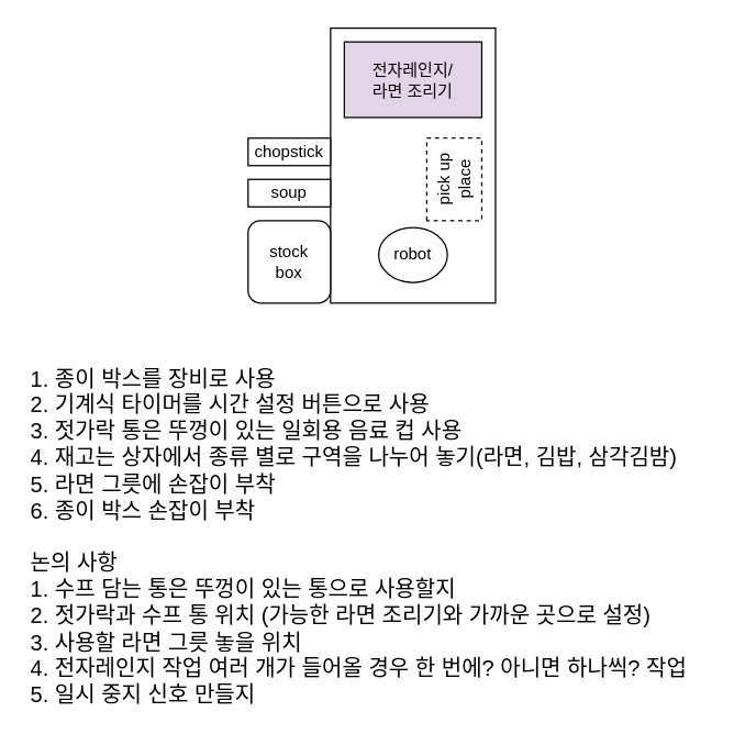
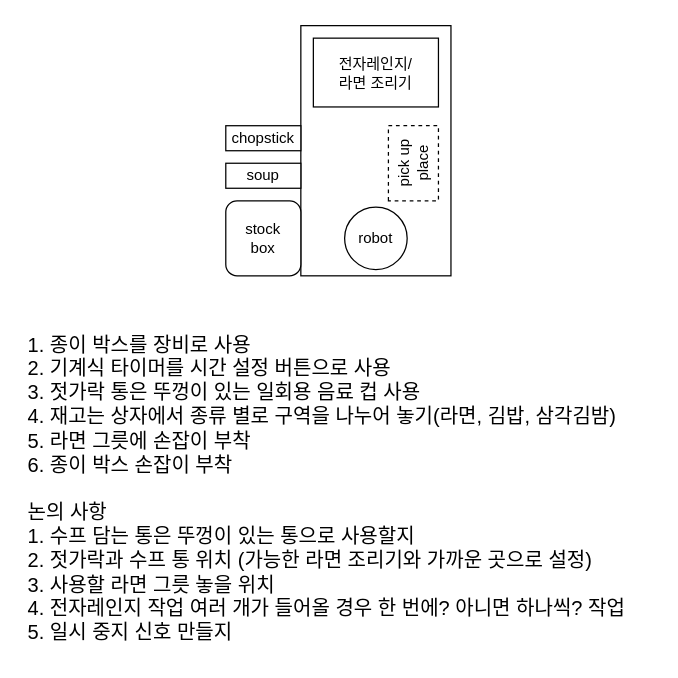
  <mxCell id="0" />
  <mxCell id="1" parent="0" />
  <mxCell id="2" value="" style="rounded=0;whiteSpace=wrap;html=1;" parent="1" vertex="1"><mxGeometry x="240" y="20" width="120" height="200" as="geometry" /></mxCell>
  <mxCell id="3" value="stock&lt;br&gt;box" style="whiteSpace=wrap;html=1;aspect=fixed;rounded=1;" parent="1" vertex="1"><mxGeometry x="180" y="160" width="60" height="60" as="geometry" /></mxCell>
- <mxCell id="4" value="&lt;font style=&quot;vertical-align: inherit;&quot;&gt;&lt;font style=&quot;vertical-align: inherit;&quot;&gt;&lt;font style=&quot;vertical-align: inherit;&quot;&gt;&lt;font style=&quot;vertical-align: inherit;&quot;&gt;&lt;font style=&quot;vertical-align: inherit;&quot;&gt;&lt;font style=&quot;vertical-align: inherit;&quot;&gt;전자레인지/&lt;/font&gt;&lt;/font&gt;&lt;/font&gt;&lt;/font&gt;&lt;/font&gt;&lt;/font&gt;&lt;div&gt;&lt;font style=&quot;vertical-align: inherit;&quot;&gt;&lt;font style=&quot;vertical-align: inherit;&quot;&gt;&lt;font style=&quot;vertical-align: inherit;&quot;&gt;&lt;font style=&quot;vertical-align: inherit;&quot;&gt;&lt;font style=&quot;vertical-align: inherit;&quot;&gt;&lt;font style=&quot;vertical-align: inherit;&quot;&gt;&lt;font style=&quot;vertical-align: inherit;&quot;&gt;&lt;font style=&quot;vertical-align: inherit;&quot;&gt;라면 조리기&lt;/font&gt;&lt;/font&gt;&lt;/font&gt;&lt;/font&gt;&lt;/font&gt;&lt;/font&gt;&lt;/font&gt;&lt;/font&gt;&lt;/div&gt;" style="rounded=0;whiteSpace=wrap;html=1;fillColor=#e1d5e7;" parent="1" vertex="1"><mxGeometry x="250" y="30" width="100" height="55" as="geometry" /></mxCell>
- <mxCell id="5" value="&lt;font style=&quot;vertical-align: inherit;&quot;&gt;&lt;font style=&quot;vertical-align: inherit;&quot;&gt;robot&lt;/font&gt;&lt;/font&gt;" style="ellipse;whiteSpace=wrap;html=1;aspect=fixed;" parent="1" vertex="1"><mxGeometry x="275" y="165" width="50" height="40" as="geometry" /></mxCell>
+ <mxCell id="4" value="&lt;font style=&quot;vertical-align: inherit;&quot;&gt;&lt;font style=&quot;vertical-align: inherit;&quot;&gt;&lt;font style=&quot;vertical-align: inherit;&quot;&gt;&lt;font style=&quot;vertical-align: inherit;&quot;&gt;&lt;font style=&quot;vertical-align: inherit;&quot;&gt;&lt;font style=&quot;vertical-align: inherit;&quot;&gt;전자레인지/&lt;/font&gt;&lt;/font&gt;&lt;/font&gt;&lt;/font&gt;&lt;/font&gt;&lt;/font&gt;&lt;div&gt;&lt;font style=&quot;vertical-align: inherit;&quot;&gt;&lt;font style=&quot;vertical-align: inherit;&quot;&gt;&lt;font style=&quot;vertical-align: inherit;&quot;&gt;&lt;font style=&quot;vertical-align: inherit;&quot;&gt;&lt;font style=&quot;vertical-align: inherit;&quot;&gt;&lt;font style=&quot;vertical-align: inherit;&quot;&gt;&lt;font style=&quot;vertical-align: inherit;&quot;&gt;&lt;font style=&quot;vertical-align: inherit;&quot;&gt;라면 조리기&lt;/font&gt;&lt;/font&gt;&lt;/font&gt;&lt;/font&gt;&lt;/font&gt;&lt;/font&gt;&lt;/font&gt;&lt;/font&gt;&lt;/div&gt;" style="rounded=0;whiteSpace=wrap;html=1;" parent="1" vertex="1"><mxGeometry x="250" y="30" width="100" height="55" as="geometry" /></mxCell>
+ <mxCell id="5" value="&lt;font style=&quot;vertical-align: inherit;&quot;&gt;&lt;font style=&quot;vertical-align: inherit;&quot;&gt;robot&lt;/font&gt;&lt;/font&gt;" style="ellipse;whiteSpace=wrap;html=1;aspect=fixed;" parent="1" vertex="1"><mxGeometry x="275" y="165" width="50" height="50" as="geometry" /></mxCell>
  <mxCell id="6" value="chopstick" style="rounded=0;whiteSpace=wrap;html=1;" parent="1" vertex="1"><mxGeometry x="180" y="100" width="60" height="20" as="geometry" /></mxCell>
  <mxCell id="7" value="soup" style="rounded=0;whiteSpace=wrap;html=1;" parent="1" vertex="1"><mxGeometry x="180" y="130" width="60" height="20" as="geometry" /></mxCell>
  <mxCell id="8" value="1. 종이 박스를 장비로 사용&lt;div&gt;2. 기계식 타이머를 시간 설정 버튼으로 사용&lt;/div&gt;&lt;div&gt;3.&amp;nbsp;&lt;span style=&quot;background-color: transparent; color: light-dark(rgb(0, 0, 0), rgb(255, 255, 255));&quot;&gt;젓가락 통은 뚜껑이 있는 일회용 음료 컵 사용&lt;/span&gt;&lt;/div&gt;&lt;div&gt;4. 재고는&amp;nbsp;&lt;span style=&quot;background-color: transparent; color: light-dark(rgb(0, 0, 0), rgb(255, 255, 255));&quot;&gt;상자에서&lt;/span&gt;&lt;span style=&quot;background-color: transparent; color: light-dark(rgb(0, 0, 0), rgb(255, 255, 255));&quot;&gt;&amp;nbsp;종류 별로 구역을 나누어 놓기(라면, 김밥, 삼각김밤)&lt;/span&gt;&lt;/div&gt;&lt;div&gt;&lt;span style=&quot;background-color: transparent; color: light-dark(rgb(0, 0, 0), rgb(255, 255, 255));&quot;&gt;5. 라면 그릇에 손잡이 부착&lt;/span&gt;&lt;/div&gt;&lt;div&gt;&lt;span style=&quot;background-color: transparent; color: light-dark(rgb(0, 0, 0), rgb(255, 255, 255));&quot;&gt;6. 종이 박스 손잡이 부착&lt;/span&gt;&lt;/div&gt;&lt;div&gt;&lt;span style=&quot;background-color: transparent; color: light-dark(rgb(0, 0, 0), rgb(255, 255, 255));&quot;&gt;&lt;br&gt;&lt;/span&gt;&lt;/div&gt;&lt;div&gt;논의 사항&lt;/div&gt;&lt;div&gt;1.&amp;nbsp;&lt;span style=&quot;background-color: transparent; color: light-dark(rgb(0, 0, 0), rgb(255, 255, 255));&quot;&gt;수프 담는 통은 뚜껑이 있는 통으로 사용할지&lt;/span&gt;&lt;/div&gt;&lt;div&gt;&lt;span style=&quot;background-color: transparent; color: light-dark(rgb(0, 0, 0), rgb(255, 255, 255));&quot;&gt;2.&amp;nbsp;&lt;/span&gt;&lt;span style=&quot;background-color: transparent; color: light-dark(rgb(0, 0, 0), rgb(255, 255, 255));&quot;&gt;젓가락과 수프 통 위치 (가능한 라면 조리기와 가까운 곳으로 설정)&lt;/span&gt;&lt;/div&gt;&lt;div&gt;&lt;span style=&quot;background-color: transparent; color: light-dark(rgb(0, 0, 0), rgb(255, 255, 255));&quot;&gt;3. 사용할&amp;nbsp;&lt;/span&gt;&lt;span style=&quot;background-color: transparent; color: light-dark(rgb(0, 0, 0), rgb(255, 255, 255));&quot;&gt;라면 그릇 놓을 위치&lt;/span&gt;&lt;/div&gt;&lt;div&gt;&lt;span style=&quot;background-color: transparent; color: light-dark(rgb(0, 0, 0), rgb(255, 255, 255));&quot;&gt;4.&amp;nbsp;&lt;/span&gt;&lt;span style=&quot;background-color: transparent; color: light-dark(rgb(0, 0, 0), rgb(255, 255, 255));&quot;&gt;전자레인지 작업 여러 개가 들어올 경우 한 번에? 아니면 하나씩? 작업&lt;/span&gt;&lt;/div&gt;&lt;div&gt;&lt;span style=&quot;background-color: transparent; color: light-dark(rgb(0, 0, 0), rgb(255, 255, 255));&quot;&gt;5. 일시 중지 신호 만들지&lt;/span&gt;&lt;/div&gt;" style="text;html=1;align=left;verticalAlign=middle;resizable=0;points=[];autosize=1;strokeColor=none;fillColor=none;fontSize=16;" parent="1" vertex="1"><mxGeometry x="20" y="260" width="500" height="260" as="geometry" /></mxCell>
  <mxCell id="9" value="pick up place" style="rounded=0;whiteSpace=wrap;html=1;dashed=1;rotation=-90;" parent="1" vertex="1"><mxGeometry x="300" y="110" width="60" height="40" as="geometry" /></mxCell>
